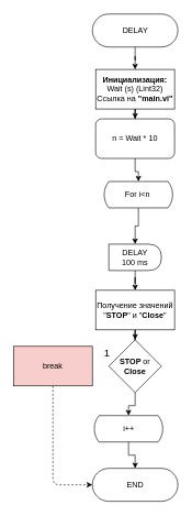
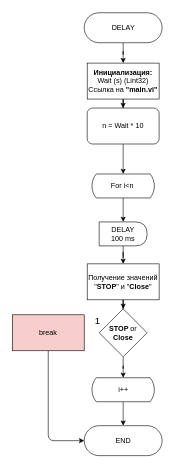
  <mxCell id="0" />
  <mxCell id="1" parent="0" />
  <mxCell id="2" value="" style="edgeStyle=orthogonalEdgeStyle;rounded=0;orthogonalLoop=1;jettySize=auto;html=1;" edge="1" parent="1" source="3" target="5"><mxGeometry relative="1" as="geometry" /></mxCell>
  <mxCell id="3" value="DELAY" style="html=1;dashed=0;whitespace=wrap;shape=mxgraph.dfd.start" vertex="1" parent="1"><mxGeometry x="140" y="20" width="130" height="50" as="geometry" /></mxCell>
  <mxCell id="4" value="" style="edgeStyle=orthogonalEdgeStyle;rounded=0;orthogonalLoop=1;jettySize=auto;html=1;" edge="1" parent="1" source="5" target="7"><mxGeometry relative="1" as="geometry" /></mxCell>
  <mxCell id="5" value="&lt;b&gt;Инициализация:&lt;/b&gt;&lt;br&gt;Wait (s) (Lint32)&lt;br&gt;Ссылка на &lt;b&gt;&quot;main.vi&quot;&lt;/b&gt;" style="whiteSpace=wrap;html=1;dashed=0;" vertex="1" parent="1"><mxGeometry x="145" y="104" width="120" height="60" as="geometry" /></mxCell>
  <mxCell id="6" value="" style="edgeStyle=orthogonalEdgeStyle;rounded=0;orthogonalLoop=1;jettySize=auto;html=1;" edge="1" parent="1" source="7" target="9"><mxGeometry relative="1" as="geometry" /></mxCell>
  <mxCell id="7" value="n = Wait * 10" style="whiteSpace=wrap;html=1;dashed=0;rounded=1;" vertex="1" parent="1"><mxGeometry x="145" y="179" width="120" height="60" as="geometry" /></mxCell>
  <mxCell id="8" value="" style="edgeStyle=orthogonalEdgeStyle;rounded=0;orthogonalLoop=1;jettySize=auto;html=1;" edge="1" parent="1" source="9" target="13"><mxGeometry relative="1" as="geometry" /></mxCell>
- <mxCell id="9" value="For i&amp;lt;n&amp;nbsp;" style="html=1;dashed=0;whitespace=wrap;shape=mxgraph.dfd.loop" vertex="1" parent="1"><mxGeometry x="157" y="274" width="106" height="40" as="geometry" /></mxCell>
+ <mxCell id="9" value="For i&amp;lt;n&amp;nbsp;" style="html=1;dashed=0;whitespace=wrap;shape=mxgraph.dfd.loop" vertex="1" parent="1"><mxGeometry x="152" y="289" width="106" height="40" as="geometry" /></mxCell>
  <mxCell id="10" value="" style="edgeStyle=orthogonalEdgeStyle;rounded=0;orthogonalLoop=1;jettySize=auto;html=1;" edge="1" parent="1" source="11" target="19"><mxGeometry relative="1" as="geometry" /></mxCell>
- <mxCell id="11" value="i++" style="html=1;dashed=0;whitespace=wrap;shape=mxgraph.dfd.loop" vertex="1" parent="1"><mxGeometry x="142" y="629" width="106" height="40" as="geometry" /></mxCell>
+ <mxCell id="11" value="i++" style="html=1;dashed=0;whitespace=wrap;shape=mxgraph.dfd.loop" vertex="1" parent="1"><mxGeometry x="152" y="629" width="106" height="40" as="geometry" /></mxCell>
  <mxCell id="12" value="" style="edgeStyle=orthogonalEdgeStyle;rounded=0;orthogonalLoop=1;jettySize=auto;html=1;" edge="1" parent="1" source="13" target="15"><mxGeometry relative="1" as="geometry" /></mxCell>
  <mxCell id="13" value="DELAY &lt;br&gt;100 ms" style="shape=delay;whiteSpace=wrap;html=1;" vertex="1" parent="1"><mxGeometry x="165" y="369" width="80" height="40" as="geometry" /></mxCell>
  <mxCell id="14" value="" style="edgeStyle=orthogonalEdgeStyle;rounded=0;orthogonalLoop=1;jettySize=auto;html=1;" edge="1" parent="1" source="15" target="17"><mxGeometry relative="1" as="geometry" /></mxCell>
  <mxCell id="15" value="Получение значений &quot;&lt;b&gt;STOP&lt;/b&gt;&quot; и &quot;&lt;b&gt;Close&lt;/b&gt;&quot;" style="whiteSpace=wrap;html=1;" vertex="1" parent="1"><mxGeometry x="145" y="439" width="120" height="60" as="geometry" /></mxCell>
  <mxCell id="16" style="edgeStyle=orthogonalEdgeStyle;rounded=0;orthogonalLoop=1;jettySize=auto;html=1;entryX=0.5;entryY=0;entryDx=0;entryDy=0;entryPerimeter=0;" edge="1" parent="1" source="17" target="11"><mxGeometry relative="1" as="geometry" /></mxCell>
  <mxCell id="17" value="&lt;b&gt;STOP &lt;/b&gt;or &lt;b&gt;Close&lt;/b&gt;" style="rhombus;whiteSpace=wrap;html=1;" vertex="1" parent="1"><mxGeometry x="165" y="514" width="80" height="80" as="geometry" /></mxCell>
  <mxCell id="18" value="break" style="whiteSpace=wrap;html=1;fillColor=#f8cecc;" vertex="1" parent="1"><mxGeometry x="20" y="524" width="120" height="60" as="geometry" /></mxCell>
  <mxCell id="19" value="END" style="html=1;dashed=0;whitespace=wrap;shape=mxgraph.dfd.start" vertex="1" parent="1"><mxGeometry x="140" y="709" width="130" height="50" as="geometry" /></mxCell>
  <mxCell id="20" value="&lt;font style=&quot;font-size: 16px&quot;&gt;1&lt;/font&gt;" style="text;html=1;align=center;verticalAlign=middle;resizable=0;points=[];autosize=1;" vertex="1" parent="1"><mxGeometry x="152" y="524" width="20" height="20" as="geometry" /></mxCell>
- <mxCell id="21" value="" style="endArrow=classic;html=1;exitX=0.5;exitY=1;exitDx=0;exitDy=0;entryX=0;entryY=0.5;entryDx=0;entryDy=0;entryPerimeter=0;dashed=1;" edge="1" parent="1" source="18" target="19"><mxGeometry width="50" height="50" relative="1" as="geometry"><mxPoint x="181" y="409" as="sourcePoint" /><mxPoint x="80" y="729" as="targetPoint" /><Array as="points"><mxPoint x="80" y="734" /></Array></mxGeometry></mxCell>
+ <mxCell id="21" value="" style="endArrow=classic;html=1;exitX=0.5;exitY=1;exitDx=0;exitDy=0;entryX=0;entryY=0.5;entryDx=0;entryDy=0;entryPerimeter=0;" edge="1" parent="1" source="18" target="19"><mxGeometry width="50" height="50" relative="1" as="geometry"><mxPoint x="181" y="409" as="sourcePoint" /><mxPoint x="80" y="729" as="targetPoint" /><Array as="points"><mxPoint x="80" y="734" /></Array></mxGeometry></mxCell>
